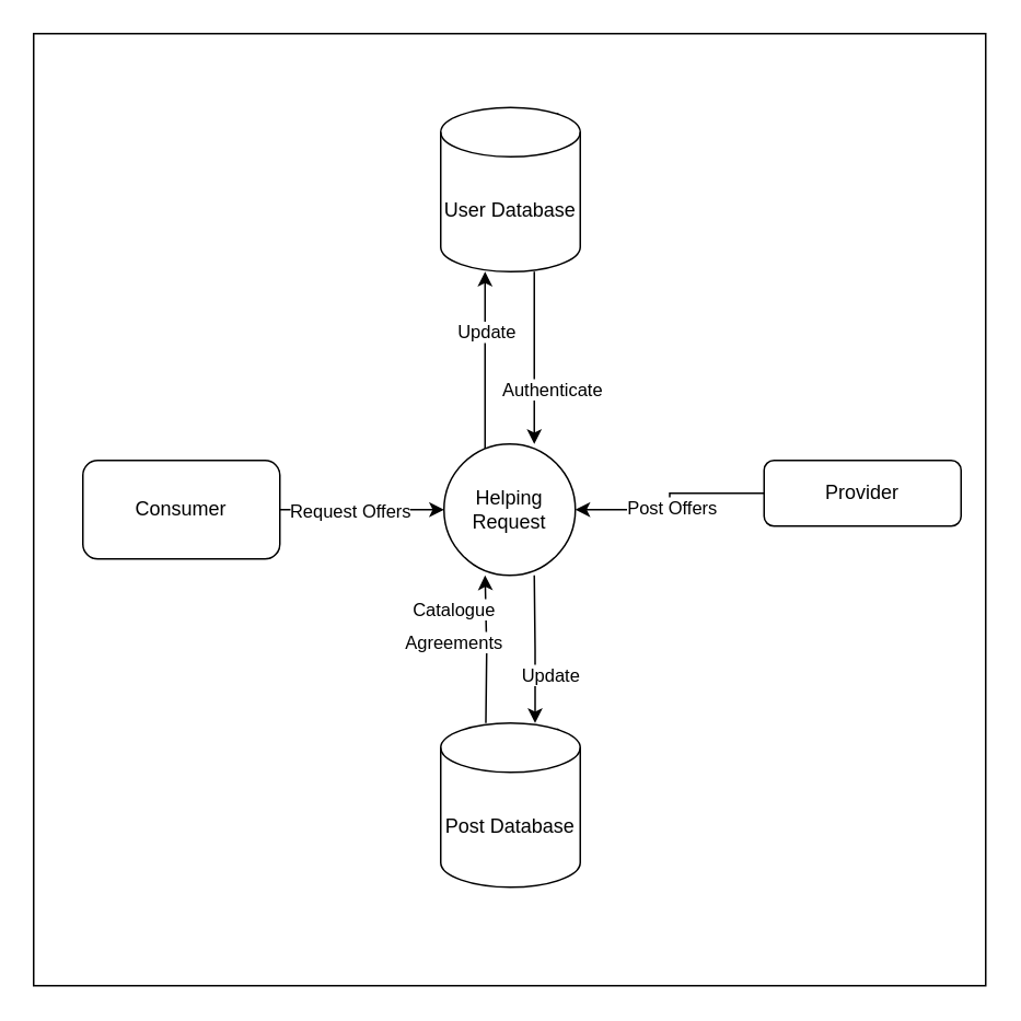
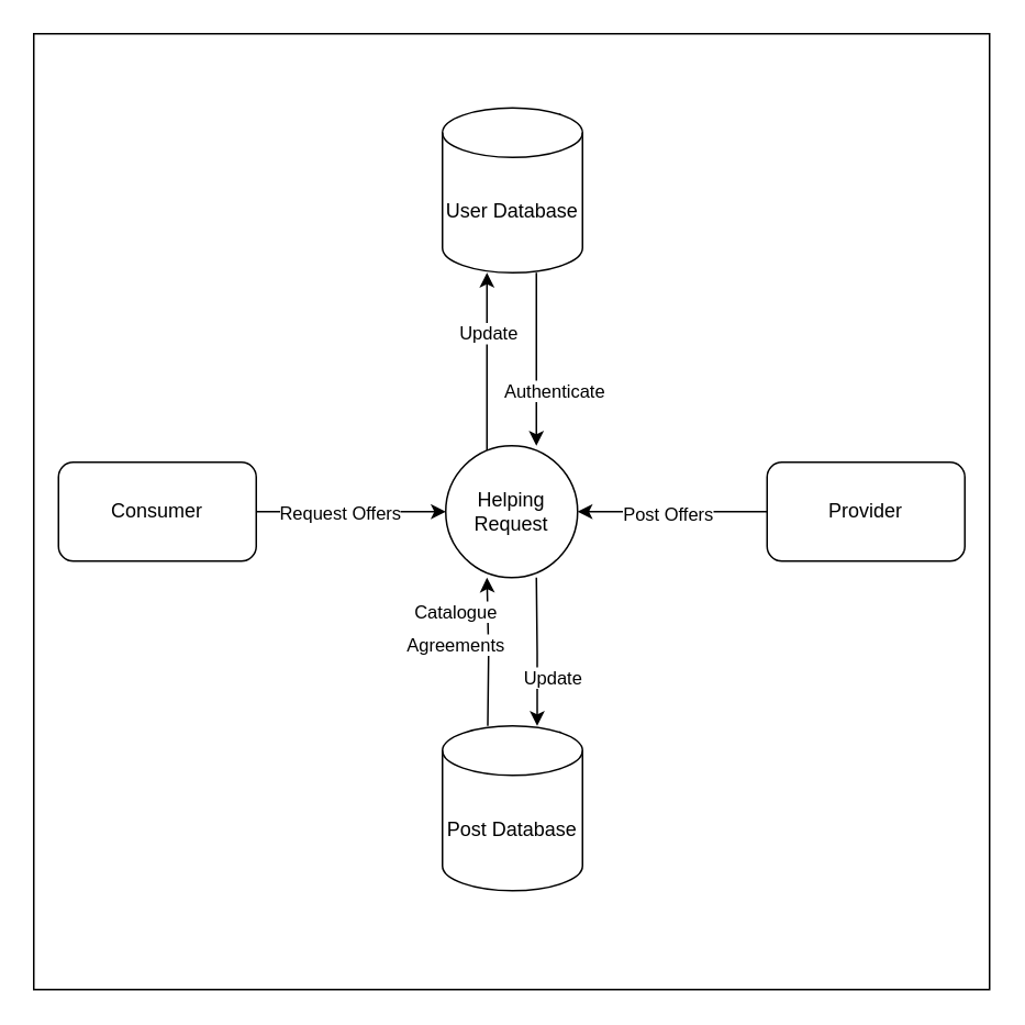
  <mxCell id="0" />
  <mxCell id="1" parent="0" />
  <mxCell id="2" value="" style="whiteSpace=wrap;html=1;aspect=fixed;" vertex="1" parent="1"><mxGeometry x="20" y="20" width="580" height="580" as="geometry" /></mxCell>
  <mxCell id="3" style="edgeStyle=orthogonalEdgeStyle;rounded=0;orthogonalLoop=1;jettySize=auto;html=1;" edge="1" parent="1" source="5" target="14"><mxGeometry relative="1" as="geometry"><Array as="points"><mxPoint x="295" y="220" /><mxPoint x="295" y="220" /></Array></mxGeometry></mxCell>
  <mxCell id="4" value="Update" style="edgeLabel;html=1;align=center;verticalAlign=middle;resizable=0;points=[];" vertex="1" connectable="0" parent="3"><mxGeometry x="0.097" relative="1" as="geometry"><mxPoint y="-12" as="offset" /></mxGeometry></mxCell>
  <mxCell id="5" value="Helping Request" style="ellipse;whiteSpace=wrap;html=1;aspect=fixed;" vertex="1" parent="1"><mxGeometry x="270" y="270" width="80" height="80" as="geometry" /></mxCell>
  <mxCell id="6" style="edgeStyle=orthogonalEdgeStyle;rounded=0;orthogonalLoop=1;jettySize=auto;html=1;" edge="1" parent="1" source="8" target="5"><mxGeometry relative="1" as="geometry" /></mxCell>
  <mxCell id="7" value="Request Offers" style="edgeLabel;html=1;align=center;verticalAlign=middle;resizable=0;points=[];" vertex="1" connectable="0" parent="6"><mxGeometry x="0.101" y="-1" relative="1" as="geometry"><mxPoint x="-13" y="-1" as="offset" /></mxGeometry></mxCell>
- <mxCell id="8" value="Consumer" style="rounded=1;whiteSpace=wrap;html=1;" vertex="1" parent="1"><mxGeometry x="50" y="280" width="120" height="60" as="geometry" /></mxCell>
+ <mxCell id="8" value="Consumer" style="rounded=1;whiteSpace=wrap;html=1;" vertex="1" parent="1"><mxGeometry x="35" y="280" width="120" height="60" as="geometry" /></mxCell>
  <mxCell id="9" style="edgeStyle=orthogonalEdgeStyle;rounded=0;orthogonalLoop=1;jettySize=auto;html=1;" edge="1" parent="1" source="11" target="5"><mxGeometry relative="1" as="geometry" /></mxCell>
  <mxCell id="10" value="Post Offers" style="edgeLabel;html=1;align=center;verticalAlign=middle;resizable=0;points=[];" vertex="1" connectable="0" parent="9"><mxGeometry x="0.054" y="1" relative="1" as="geometry"><mxPoint as="offset" /></mxGeometry></mxCell>
- <mxCell id="11" value="Provider" style="rounded=1;whiteSpace=wrap;html=1;" vertex="1" parent="1"><mxGeometry x="465" y="280" width="120" height="40" as="geometry" /></mxCell>
+ <mxCell id="11" value="Provider" style="rounded=1;whiteSpace=wrap;html=1;" vertex="1" parent="1"><mxGeometry x="465" y="280" width="120" height="60" as="geometry" /></mxCell>
  <mxCell id="12" style="edgeStyle=orthogonalEdgeStyle;rounded=0;orthogonalLoop=1;jettySize=auto;html=1;" edge="1" parent="1" source="14"><mxGeometry relative="1" as="geometry"><mxPoint x="325" y="270" as="targetPoint" /><Array as="points"><mxPoint x="325" y="270" /></Array></mxGeometry></mxCell>
  <mxCell id="13" value="Authenticate" style="edgeLabel;html=1;align=center;verticalAlign=middle;resizable=0;points=[];" vertex="1" connectable="0" parent="12"><mxGeometry x="0.53" y="-1" relative="1" as="geometry"><mxPoint x="11" y="-9" as="offset" /></mxGeometry></mxCell>
  <mxCell id="14" value="User Database" style="shape=cylinder3;whiteSpace=wrap;html=1;boundedLbl=1;backgroundOutline=1;size=15;" vertex="1" parent="1"><mxGeometry x="268" y="65" width="85" height="100" as="geometry" /></mxCell>
  <mxCell id="15" style="edgeStyle=orthogonalEdgeStyle;rounded=0;orthogonalLoop=1;jettySize=auto;html=1;" edge="1" parent="1"><mxGeometry relative="1" as="geometry"><mxPoint x="295.486" y="440" as="sourcePoint" /><mxPoint x="295" y="350" as="targetPoint" /></mxGeometry></mxCell>
  <mxCell id="16" value="Catalogue" style="edgeLabel;html=1;align=center;verticalAlign=middle;resizable=0;points=[];" vertex="1" connectable="0" parent="15"><mxGeometry x="0.356" y="-1" relative="1" as="geometry"><mxPoint x="-21" y="-9" as="offset" /></mxGeometry></mxCell>
  <mxCell id="17" value="Agreements" style="edgeLabel;html=1;align=center;verticalAlign=middle;resizable=0;points=[];" vertex="1" connectable="0" parent="15"><mxGeometry x="0.204" y="-1" relative="1" as="geometry"><mxPoint x="-21" y="4" as="offset" /></mxGeometry></mxCell>
  <mxCell id="18" value="Post Database" style="shape=cylinder3;whiteSpace=wrap;html=1;boundedLbl=1;backgroundOutline=1;size=15;" vertex="1" parent="1"><mxGeometry x="268" y="440" width="85" height="100" as="geometry" /></mxCell>
  <mxCell id="19" style="edgeStyle=orthogonalEdgeStyle;rounded=0;orthogonalLoop=1;jettySize=auto;html=1;entryX=0.5;entryY=0;entryDx=0;entryDy=0;entryPerimeter=0;" edge="1" parent="1"><mxGeometry relative="1" as="geometry"><mxPoint x="325" y="350" as="sourcePoint" /><mxPoint x="325.5" y="440" as="targetPoint" /></mxGeometry></mxCell>
  <mxCell id="20" value="Update" style="edgeLabel;html=1;align=center;verticalAlign=middle;resizable=0;points=[];" vertex="1" connectable="0" parent="19"><mxGeometry x="0.325" y="-1" relative="1" as="geometry"><mxPoint x="10" y="1" as="offset" /></mxGeometry></mxCell>
